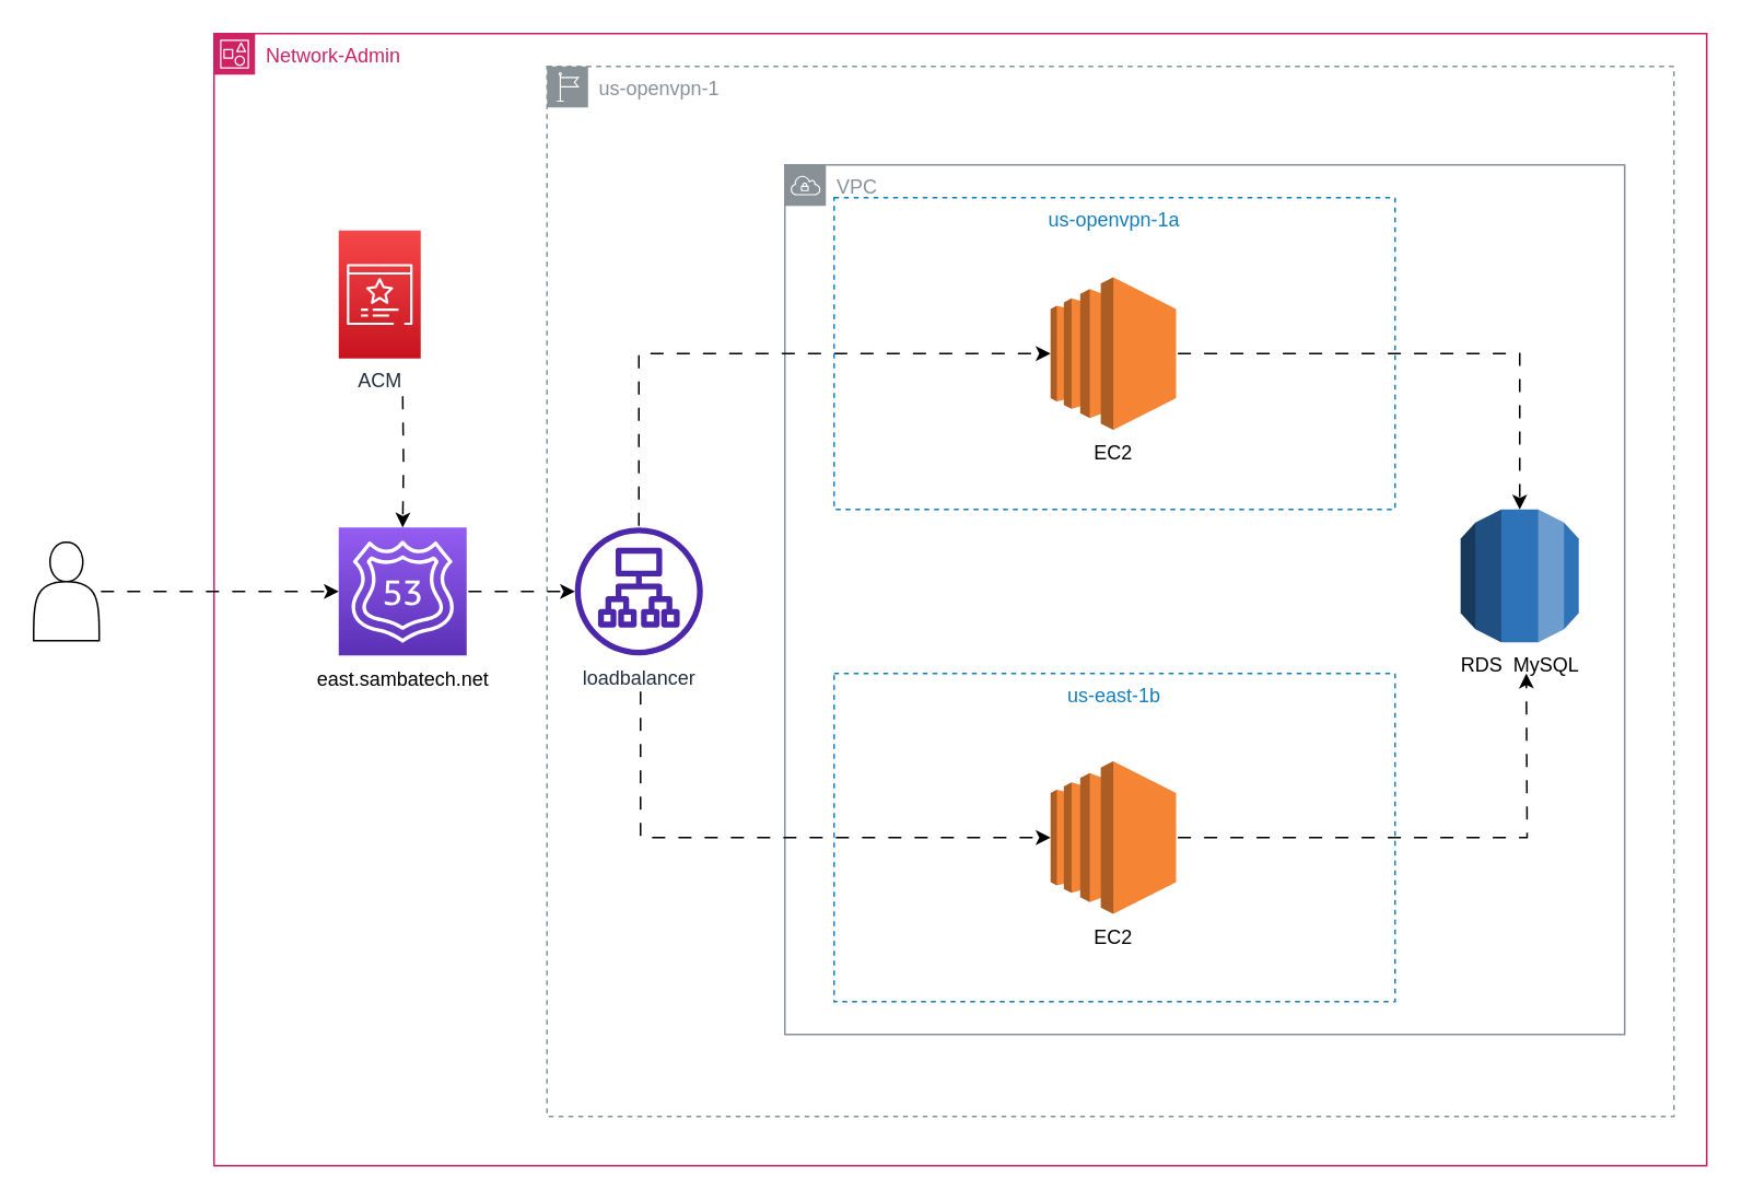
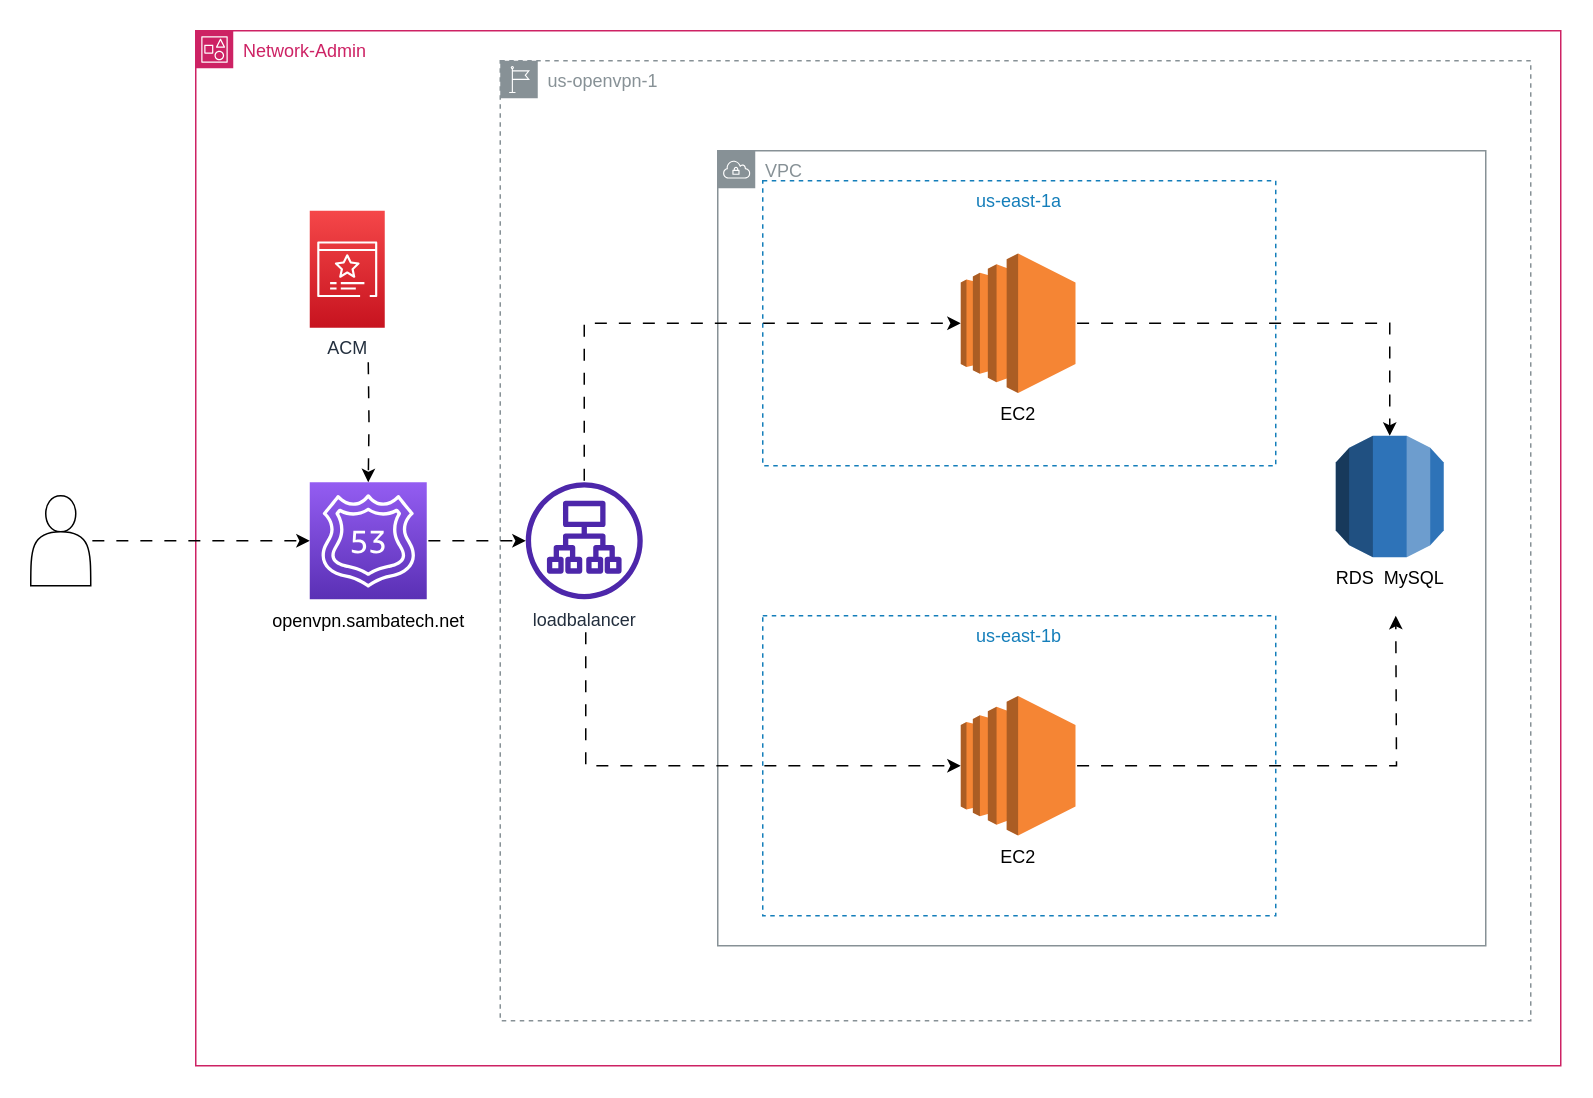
  <mxCell id="0" />
  <mxCell id="1" parent="0" />
  <mxCell id="2" value="" style="group" vertex="1" connectable="0" parent="1"><mxGeometry x="20" y="20" width="1020" height="690" as="geometry" /></mxCell>
  <mxCell id="3" value="Network-Admin&lt;br&gt;" style="points=[[0,0],[0.25,0],[0.5,0],[0.75,0],[1,0],[1,0.25],[1,0.5],[1,0.75],[1,1],[0.75,1],[0.5,1],[0.25,1],[0,1],[0,0.75],[0,0.5],[0,0.25]];outlineConnect=0;gradientColor=none;html=1;whiteSpace=wrap;fontSize=12;fontStyle=0;container=1;pointerEvents=0;collapsible=0;recursiveResize=0;shape=mxgraph.aws4.group;grIcon=mxgraph.aws4.group_account;strokeColor=#CD2264;fillColor=none;verticalAlign=top;align=left;spacingLeft=30;fontColor=#CD2264;dashed=0;" parent="2" vertex="1"><mxGeometry x="110" width="910" height="690" as="geometry" /></mxCell>
  <mxCell id="4" value="us-openvpn-1&lt;br&gt;" style="sketch=0;outlineConnect=0;gradientColor=none;html=1;whiteSpace=wrap;fontSize=12;fontStyle=0;shape=mxgraph.aws4.group;grIcon=mxgraph.aws4.group_region;strokeColor=#879196;fillColor=none;verticalAlign=top;align=left;spacingLeft=30;fontColor=#879196;dashed=1;" parent="3" vertex="1"><mxGeometry x="203" y="20" width="687" height="640" as="geometry" /></mxCell>
  <mxCell id="5" value="VPC" style="sketch=0;outlineConnect=0;gradientColor=none;html=1;whiteSpace=wrap;fontSize=12;fontStyle=0;shape=mxgraph.aws4.group;grIcon=mxgraph.aws4.group_vpc;strokeColor=#879196;fillColor=none;verticalAlign=top;align=left;spacingLeft=30;fontColor=#879196;dashed=0;" parent="3" vertex="1"><mxGeometry x="348" y="80" width="512" height="530" as="geometry" /></mxCell>
  <mxCell id="6" value="" style="group" parent="3" vertex="1" connectable="0"><mxGeometry x="40" y="301" width="150" height="108" as="geometry" /></mxCell>
  <mxCell id="7" value="" style="sketch=0;points=[[0,0,0],[0.25,0,0],[0.5,0,0],[0.75,0,0],[1,0,0],[0,1,0],[0.25,1,0],[0.5,1,0],[0.75,1,0],[1,1,0],[0,0.25,0],[0,0.5,0],[0,0.75,0],[1,0.25,0],[1,0.5,0],[1,0.75,0]];outlineConnect=0;fontColor=#232F3E;gradientColor=#945DF2;gradientDirection=north;fillColor=#5A30B5;strokeColor=#ffffff;dashed=0;verticalLabelPosition=bottom;verticalAlign=top;align=center;html=1;fontSize=12;fontStyle=0;aspect=fixed;shape=mxgraph.aws4.resourceIcon;resIcon=mxgraph.aws4.route_53;" parent="6" vertex="1"><mxGeometry x="36" width="78" height="78" as="geometry" /></mxCell>
- <mxCell id="8" value="east.sambatech.net" style="text;html=1;align=center;verticalAlign=middle;resizable=0;points=[];autosize=1;strokeColor=none;fillColor=none;" parent="6" vertex="1"><mxGeometry y="78" width="150" height="30" as="geometry" /></mxCell>
+ <mxCell id="8" value="openvpn.sambatech.net" style="text;html=1;align=center;verticalAlign=middle;resizable=0;points=[];autosize=1;strokeColor=none;fillColor=none;" parent="6" vertex="1"><mxGeometry y="78" width="150" height="30" as="geometry" /></mxCell>
  <mxCell id="9" style="edgeStyle=orthogonalEdgeStyle;rounded=0;orthogonalLoop=1;jettySize=auto;html=1;entryX=0;entryY=0.5;entryDx=0;entryDy=0;entryPerimeter=0;flowAnimation=1;" parent="3" source="11" target="16" edge="1"><mxGeometry relative="1" as="geometry"><Array as="points"><mxPoint x="259" y="195" /></Array></mxGeometry></mxCell>
  <mxCell id="10" style="edgeStyle=orthogonalEdgeStyle;rounded=0;orthogonalLoop=1;jettySize=auto;html=1;flowAnimation=1;" parent="3" target="18" edge="1"><mxGeometry relative="1" as="geometry"><Array as="points"><mxPoint x="260" y="490" /></Array><mxPoint x="260" y="400" as="sourcePoint" /></mxGeometry></mxCell>
  <mxCell id="11" value="loadbalancer" style="sketch=0;outlineConnect=0;fontColor=#232F3E;gradientColor=none;fillColor=#4D27AA;strokeColor=none;dashed=0;verticalLabelPosition=bottom;verticalAlign=top;align=center;html=1;fontSize=12;fontStyle=0;aspect=fixed;pointerEvents=1;shape=mxgraph.aws4.application_load_balancer;" parent="3" vertex="1"><mxGeometry x="220" y="301" width="78" height="78" as="geometry" /></mxCell>
  <mxCell id="12" style="edgeStyle=orthogonalEdgeStyle;rounded=0;orthogonalLoop=1;jettySize=auto;html=1;exitX=1;exitY=0.5;exitDx=0;exitDy=0;exitPerimeter=0;flowAnimation=1;" parent="3" source="7" target="11" edge="1"><mxGeometry relative="1" as="geometry" /></mxCell>
- <mxCell id="13" value="us-openvpn-1a&lt;br&gt;" style="fillColor=none;strokeColor=#147EBA;dashed=1;verticalAlign=top;fontStyle=0;fontColor=#147EBA;whiteSpace=wrap;html=1;" parent="3" vertex="1"><mxGeometry x="378" y="100" width="342" height="190" as="geometry" /></mxCell>
+ <mxCell id="13" value="us-east-1a&lt;br&gt;" style="fillColor=none;strokeColor=#147EBA;dashed=1;verticalAlign=top;fontStyle=0;fontColor=#147EBA;whiteSpace=wrap;html=1;" parent="3" vertex="1"><mxGeometry x="378" y="100" width="342" height="190" as="geometry" /></mxCell>
  <mxCell id="14" value="us-east-1b&lt;br&gt;" style="fillColor=none;strokeColor=#147EBA;dashed=1;verticalAlign=top;fontStyle=0;fontColor=#147EBA;whiteSpace=wrap;html=1;" parent="3" vertex="1"><mxGeometry x="378" y="390" width="342" height="200" as="geometry" /></mxCell>
  <mxCell id="15" style="edgeStyle=orthogonalEdgeStyle;rounded=0;orthogonalLoop=1;jettySize=auto;html=1;flowAnimation=1;" edge="1" parent="3" source="16" target="20"><mxGeometry relative="1" as="geometry" /></mxCell>
  <mxCell id="16" value="EC2&lt;br&gt;" style="outlineConnect=0;dashed=0;verticalLabelPosition=bottom;verticalAlign=top;align=center;html=1;shape=mxgraph.aws3.ec2;fillColor=#F58534;gradientColor=none;" parent="3" vertex="1"><mxGeometry x="510" y="148.5" width="76.5" height="93" as="geometry" /></mxCell>
  <mxCell id="17" style="edgeStyle=orthogonalEdgeStyle;rounded=0;orthogonalLoop=1;jettySize=auto;html=1;flowAnimation=1;" edge="1" parent="3" source="18"><mxGeometry relative="1" as="geometry"><mxPoint x="800" y="390" as="targetPoint" /></mxGeometry></mxCell>
  <mxCell id="18" value="EC2&lt;br&gt;" style="outlineConnect=0;dashed=0;verticalLabelPosition=bottom;verticalAlign=top;align=center;html=1;shape=mxgraph.aws3.ec2;fillColor=#F58534;gradientColor=none;" parent="3" vertex="1"><mxGeometry x="510" y="443.5" width="76.5" height="93" as="geometry" /></mxCell>
  <mxCell id="19" style="edgeStyle=orthogonalEdgeStyle;rounded=0;orthogonalLoop=1;jettySize=auto;html=1;flowAnimation=1;" edge="1" parent="3" target="7"><mxGeometry relative="1" as="geometry"><mxPoint x="115" y="220" as="sourcePoint" /></mxGeometry></mxCell>
- <mxCell id="20" value="RDS&amp;nbsp; MySQL&lt;br&gt;" style="outlineConnect=0;dashed=0;verticalLabelPosition=bottom;verticalAlign=top;align=center;html=1;shape=mxgraph.aws3.rds;fillColor=#2E73B8;gradientColor=none;" vertex="1" parent="3"><mxGeometry x="760" y="290" width="72" height="81" as="geometry" /></mxCell>
+ <mxCell id="20" value="RDS&amp;nbsp; MySQL&lt;br&gt;" style="outlineConnect=0;dashed=0;verticalLabelPosition=bottom;verticalAlign=top;align=center;html=1;shape=mxgraph.aws3.rds;fillColor=#2E73B8;gradientColor=none;" vertex="1" parent="3"><mxGeometry x="760" y="270" width="72" height="81" as="geometry" /></mxCell>
  <mxCell id="21" value="ACM&lt;br&gt;" style="sketch=0;points=[[0,0,0],[0.25,0,0],[0.5,0,0],[0.75,0,0],[1,0,0],[0,1,0],[0.25,1,0],[0.5,1,0],[0.75,1,0],[1,1,0],[0,0.25,0],[0,0.5,0],[0,0.75,0],[1,0.25,0],[1,0.5,0],[1,0.75,0]];outlineConnect=0;fontColor=#232F3E;gradientColor=#F54749;gradientDirection=north;fillColor=#C7131F;strokeColor=#ffffff;dashed=0;verticalLabelPosition=bottom;verticalAlign=top;align=center;html=1;fontSize=12;fontStyle=0;aspect=fixed;shape=mxgraph.aws4.resourceIcon;resIcon=mxgraph.aws4.certificate_manager_3;" vertex="1" parent="3"><mxGeometry x="76" y="120" width="50" height="78" as="geometry" /></mxCell>
  <mxCell id="22" style="edgeStyle=orthogonalEdgeStyle;rounded=0;orthogonalLoop=1;jettySize=auto;html=1;flowAnimation=1;" parent="2" source="24" target="7" edge="1"><mxGeometry relative="1" as="geometry" /></mxCell>
  <mxCell id="23" value="" style="group" vertex="1" connectable="0" parent="2"><mxGeometry y="310" width="40" height="90" as="geometry" /></mxCell>
  <mxCell id="24" value="" style="shape=actor;whiteSpace=wrap;html=1;" parent="23" vertex="1"><mxGeometry width="40" height="60" as="geometry" /></mxCell>
